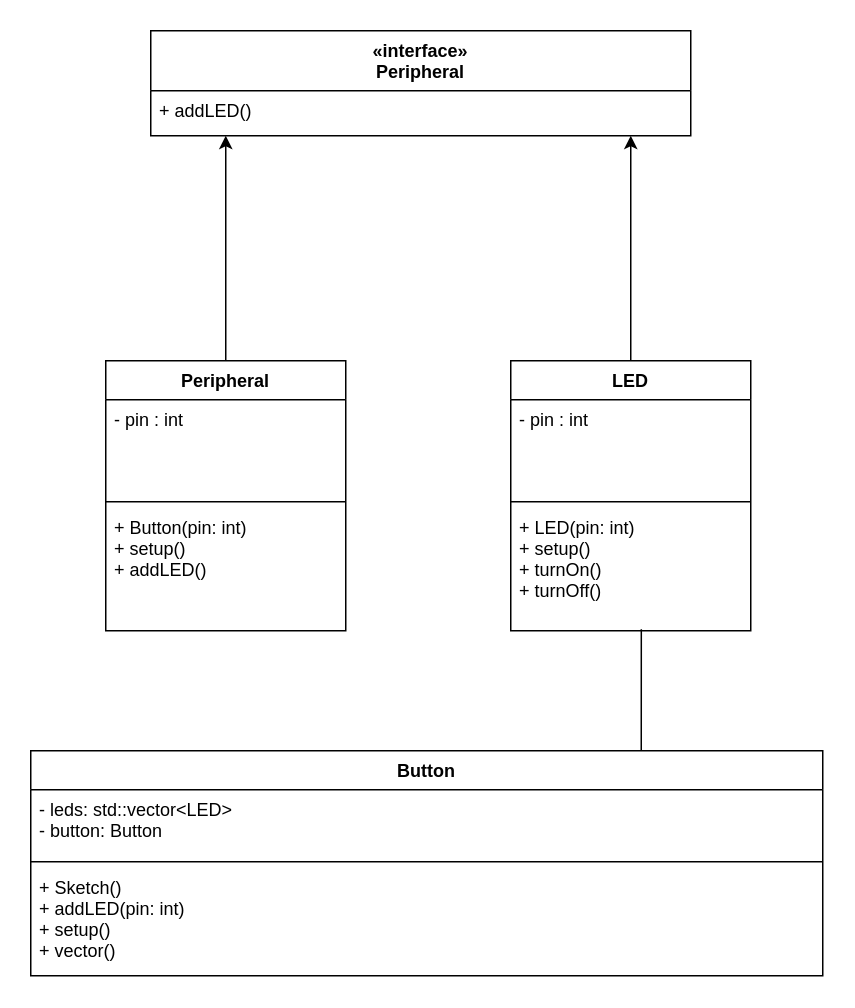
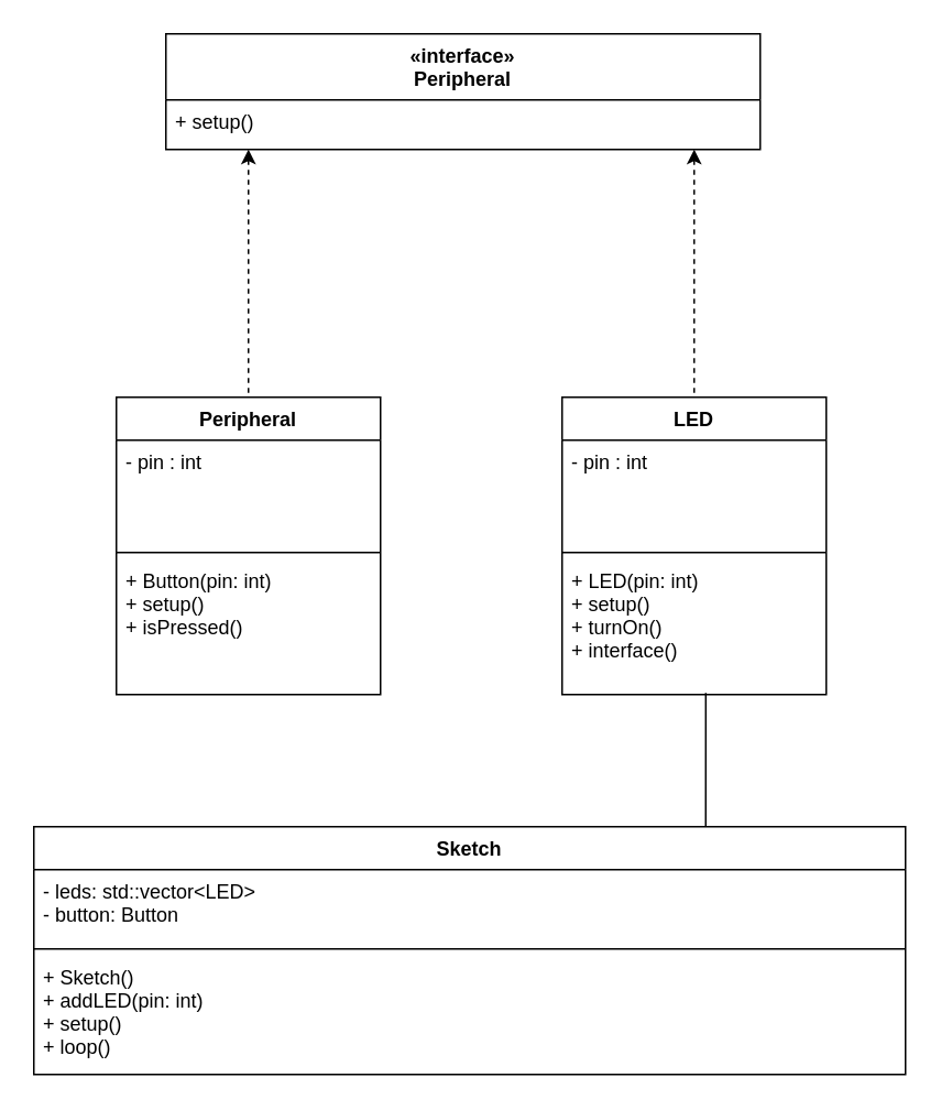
  <mxCell id="0" />
  <mxCell id="1" parent="0" />
  <mxCell id="2" value="Peripheral" style="swimlane;fontStyle=1;align=center;verticalAlign=top;childLayout=stackLayout;horizontal=1;startSize=26;horizontalStack=0;resizeParent=1;resizeParentMax=0;resizeLast=0;collapsible=1;marginBottom=0;" parent="1" vertex="1"><mxGeometry x="70" y="240" width="160" height="180" as="geometry" /></mxCell>
  <mxCell id="3" value="- pin : int" style="text;strokeColor=none;fillColor=none;align=left;verticalAlign=top;spacingLeft=4;spacingRight=4;overflow=hidden;rotatable=0;points=[[0,0.5],[1,0.5]];portConstraint=eastwest;" parent="2" vertex="1"><mxGeometry y="26" width="160" height="64" as="geometry" /></mxCell>
  <mxCell id="4" value="" style="line;strokeWidth=1;fillColor=none;align=left;verticalAlign=middle;spacingTop=-1;spacingLeft=3;spacingRight=3;rotatable=0;labelPosition=right;points=[];portConstraint=eastwest;" parent="2" vertex="1"><mxGeometry y="90" width="160" height="8" as="geometry" /></mxCell>
- <mxCell id="5" value="+ Button(pin: int)&#10;+ setup()&#10;+ addLED()" style="text;strokeColor=none;fillColor=none;align=left;verticalAlign=top;spacingLeft=4;spacingRight=4;overflow=hidden;rotatable=0;points=[[0,0.5],[1,0.5]];portConstraint=eastwest;" parent="2" vertex="1"><mxGeometry y="98" width="160" height="82" as="geometry" /></mxCell>
- <mxCell id="6" style="edgeStyle=orthogonalEdgeStyle;rounded=0;orthogonalLoop=1;jettySize=auto;html=1;entryX=0.5;entryY=0;entryDx=0;entryDy=0;startArrow=classic;startFill=1;endArrow=none;endFill=0;dashed=0;" parent="1" source="8" target="2" edge="1"><mxGeometry relative="1" as="geometry"><Array as="points"><mxPoint x="150" y="160" /><mxPoint x="150" y="160" /></Array></mxGeometry></mxCell>
- <mxCell id="7" style="edgeStyle=orthogonalEdgeStyle;rounded=0;orthogonalLoop=1;jettySize=auto;html=1;entryX=0.5;entryY=0;entryDx=0;entryDy=0;startArrow=classic;startFill=1;endArrow=none;endFill=0;dashed=0;" parent="1" source="8" target="10" edge="1"><mxGeometry relative="1" as="geometry"><Array as="points"><mxPoint x="420" y="190" /><mxPoint x="420" y="190" /></Array></mxGeometry></mxCell>
+ <mxCell id="5" value="+ Button(pin: int)&#10;+ setup()&#10;+ isPressed()" style="text;strokeColor=none;fillColor=none;align=left;verticalAlign=top;spacingLeft=4;spacingRight=4;overflow=hidden;rotatable=0;points=[[0,0.5],[1,0.5]];portConstraint=eastwest;" parent="2" vertex="1"><mxGeometry y="98" width="160" height="82" as="geometry" /></mxCell>
+ <mxCell id="6" style="edgeStyle=orthogonalEdgeStyle;rounded=0;orthogonalLoop=1;jettySize=auto;html=1;entryX=0.5;entryY=0;entryDx=0;entryDy=0;startArrow=classic;startFill=1;endArrow=none;endFill=0;dashed=1;" parent="1" source="8" target="2" edge="1"><mxGeometry relative="1" as="geometry"><Array as="points"><mxPoint x="150" y="160" /><mxPoint x="150" y="160" /></Array></mxGeometry></mxCell>
+ <mxCell id="7" style="edgeStyle=orthogonalEdgeStyle;rounded=0;orthogonalLoop=1;jettySize=auto;html=1;entryX=0.5;entryY=0;entryDx=0;entryDy=0;startArrow=classic;startFill=1;endArrow=none;endFill=0;dashed=1;" parent="1" source="8" target="10" edge="1"><mxGeometry relative="1" as="geometry"><Array as="points"><mxPoint x="420" y="190" /><mxPoint x="420" y="190" /></Array></mxGeometry></mxCell>
  <mxCell id="8" value="«interface»&#10;Peripheral" style="swimlane;fontStyle=1;align=center;verticalAlign=top;childLayout=stackLayout;horizontal=1;startSize=40;horizontalStack=0;resizeParent=1;resizeParentMax=0;resizeLast=0;collapsible=1;marginBottom=0;" parent="1" vertex="1"><mxGeometry x="100" y="20" width="360" height="70" as="geometry"><mxRectangle x="310" y="160" width="150" height="26" as="alternateBounds" /></mxGeometry></mxCell>
- <mxCell id="9" value="+ addLED()" style="text;strokeColor=none;fillColor=none;align=left;verticalAlign=top;spacingLeft=4;spacingRight=4;overflow=hidden;rotatable=0;points=[[0,0.5],[1,0.5]];portConstraint=eastwest;" parent="8" vertex="1"><mxGeometry y="40" width="360" height="30" as="geometry" /></mxCell>
+ <mxCell id="9" value="+ setup()" style="text;strokeColor=none;fillColor=none;align=left;verticalAlign=top;spacingLeft=4;spacingRight=4;overflow=hidden;rotatable=0;points=[[0,0.5],[1,0.5]];portConstraint=eastwest;" parent="8" vertex="1"><mxGeometry y="40" width="360" height="30" as="geometry" /></mxCell>
  <mxCell id="10" value="LED" style="swimlane;fontStyle=1;align=center;verticalAlign=top;childLayout=stackLayout;horizontal=1;startSize=26;horizontalStack=0;resizeParent=1;resizeParentMax=0;resizeLast=0;collapsible=1;marginBottom=0;" parent="1" vertex="1"><mxGeometry x="340" y="240" width="160" height="180" as="geometry" /></mxCell>
  <mxCell id="11" value="- pin : int" style="text;strokeColor=none;fillColor=none;align=left;verticalAlign=top;spacingLeft=4;spacingRight=4;overflow=hidden;rotatable=0;points=[[0,0.5],[1,0.5]];portConstraint=eastwest;" parent="10" vertex="1"><mxGeometry y="26" width="160" height="64" as="geometry" /></mxCell>
  <mxCell id="12" value="" style="line;strokeWidth=1;fillColor=none;align=left;verticalAlign=middle;spacingTop=-1;spacingLeft=3;spacingRight=3;rotatable=0;labelPosition=right;points=[];portConstraint=eastwest;" parent="10" vertex="1"><mxGeometry y="90" width="160" height="8" as="geometry" /></mxCell>
- <mxCell id="13" value="+ LED(pin: int)&#10;+ setup()&#10;+ turnOn()&#10;+ turnOff()" style="text;strokeColor=none;fillColor=none;align=left;verticalAlign=top;spacingLeft=4;spacingRight=4;overflow=hidden;rotatable=0;points=[[0,0.5],[1,0.5]];portConstraint=eastwest;" parent="10" vertex="1"><mxGeometry y="98" width="160" height="82" as="geometry" /></mxCell>
+ <mxCell id="13" value="+ LED(pin: int)&#10;+ setup()&#10;+ turnOn()&#10;+ interface()" style="text;strokeColor=none;fillColor=none;align=left;verticalAlign=top;spacingLeft=4;spacingRight=4;overflow=hidden;rotatable=0;points=[[0,0.5],[1,0.5]];portConstraint=eastwest;" parent="10" vertex="1"><mxGeometry y="98" width="160" height="82" as="geometry" /></mxCell>
  <mxCell id="14" style="edgeStyle=orthogonalEdgeStyle;rounded=0;orthogonalLoop=1;jettySize=auto;html=1;exitX=0.75;exitY=0;exitDx=0;exitDy=0;entryX=0.544;entryY=0.988;entryDx=0;entryDy=0;entryPerimeter=0;endArrow=none;" edge="1" parent="1" source="15" target="13"><mxGeometry relative="1" as="geometry"><Array as="points"><mxPoint x="427" y="500" /></Array></mxGeometry></mxCell>
- <mxCell id="15" value="Button" style="swimlane;fontStyle=1;align=center;verticalAlign=top;childLayout=stackLayout;horizontal=1;startSize=26;horizontalStack=0;resizeParent=1;resizeParentMax=0;resizeLast=0;collapsible=1;marginBottom=0;" vertex="1" parent="1"><mxGeometry x="20" y="500" width="528" height="150" as="geometry" /></mxCell>
+ <mxCell id="15" value="Sketch" style="swimlane;fontStyle=1;align=center;verticalAlign=top;childLayout=stackLayout;horizontal=1;startSize=26;horizontalStack=0;resizeParent=1;resizeParentMax=0;resizeLast=0;collapsible=1;marginBottom=0;" vertex="1" parent="1"><mxGeometry x="20" y="500" width="528" height="150" as="geometry" /></mxCell>
  <mxCell id="16" value="- leds: std::vector&lt;LED&gt;&#10;- button: Button" style="text;strokeColor=none;fillColor=none;align=left;verticalAlign=top;spacingLeft=4;spacingRight=4;overflow=hidden;rotatable=0;points=[[0,0.5],[1,0.5]];portConstraint=eastwest;" vertex="1" parent="15"><mxGeometry y="26" width="528" height="44" as="geometry" /></mxCell>
  <mxCell id="17" value="" style="line;strokeWidth=1;fillColor=none;align=left;verticalAlign=middle;spacingTop=-1;spacingLeft=3;spacingRight=3;rotatable=0;labelPosition=right;points=[];portConstraint=eastwest;" vertex="1" parent="15"><mxGeometry y="70" width="528" height="8" as="geometry" /></mxCell>
- <mxCell id="18" value="+ Sketch()&#10;+ addLED(pin: int)&#10;+ setup()&#10;+ vector()" style="text;strokeColor=none;fillColor=none;align=left;verticalAlign=top;spacingLeft=4;spacingRight=4;overflow=hidden;rotatable=0;points=[[0,0.5],[1,0.5]];portConstraint=eastwest;" vertex="1" parent="15"><mxGeometry y="78" width="528" height="72" as="geometry" /></mxCell>
+ <mxCell id="18" value="+ Sketch()&#10;+ addLED(pin: int)&#10;+ setup()&#10;+ loop()" style="text;strokeColor=none;fillColor=none;align=left;verticalAlign=top;spacingLeft=4;spacingRight=4;overflow=hidden;rotatable=0;points=[[0,0.5],[1,0.5]];portConstraint=eastwest;" vertex="1" parent="15"><mxGeometry y="78" width="528" height="72" as="geometry" /></mxCell>
